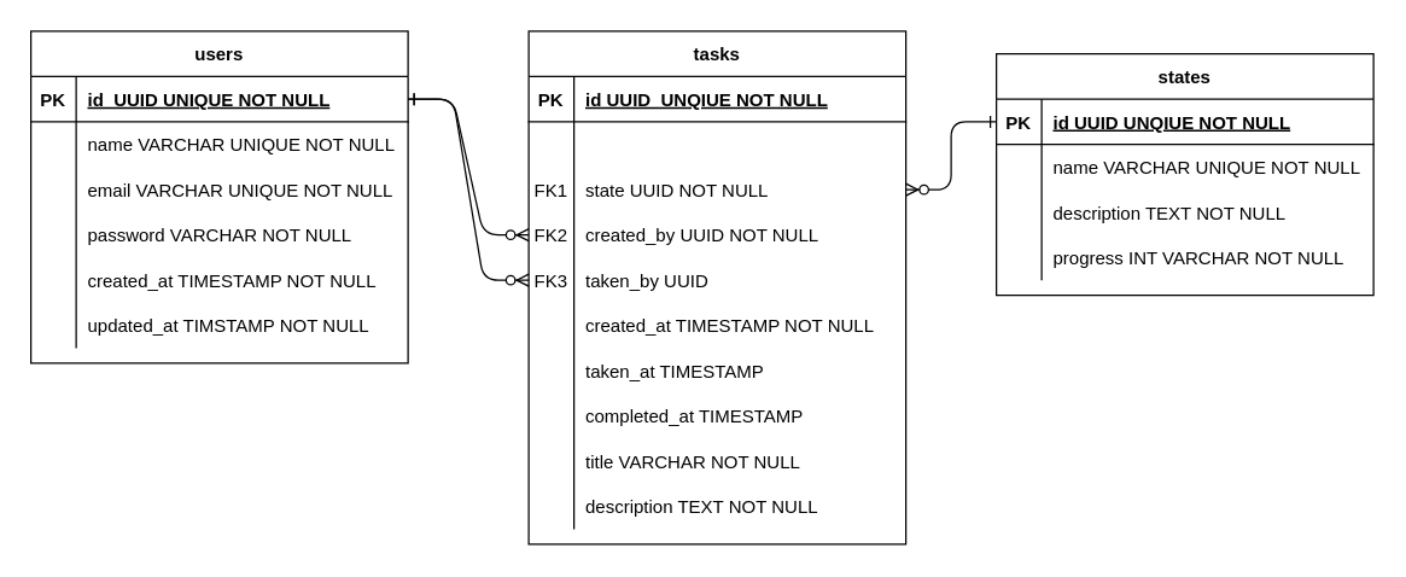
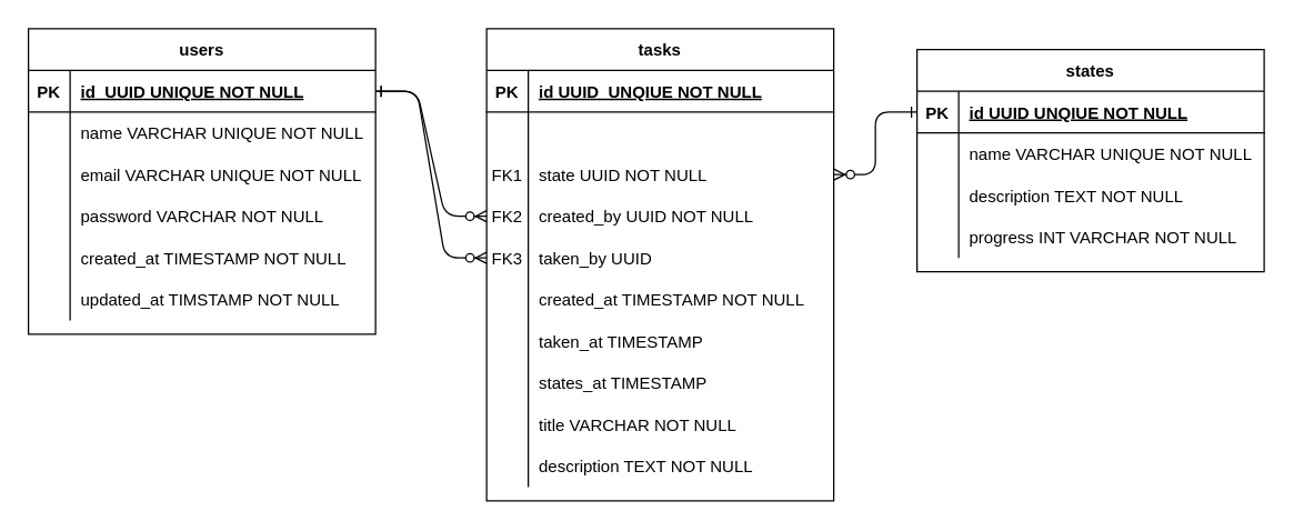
  <mxCell id="0" />
  <mxCell id="1" parent="0" />
  <mxCell id="2" value="" style="edgeStyle=entityRelationEdgeStyle;endArrow=ERzeroToMany;startArrow=ERone;endFill=1;startFill=0;" parent="1" source="47" target="12" edge="1"><mxGeometry width="100" height="100" relative="1" as="geometry"><mxPoint x="240" y="620" as="sourcePoint" /><mxPoint x="340" y="520" as="targetPoint" /></mxGeometry></mxCell>
  <mxCell id="3" value="tasks" style="shape=table;startSize=30;container=1;collapsible=1;childLayout=tableLayout;fixedRows=1;rowLines=0;fontStyle=1;align=center;resizeLast=1;" parent="1" vertex="1"><mxGeometry x="350" y="20" width="250" height="340" as="geometry" /></mxCell>
  <mxCell id="4" value="" style="shape=partialRectangle;collapsible=0;dropTarget=0;pointerEvents=0;fillColor=none;points=[[0,0.5],[1,0.5]];portConstraint=eastwest;top=0;left=0;right=0;bottom=1;" parent="3" vertex="1"><mxGeometry y="30" width="250" height="30" as="geometry" /></mxCell>
  <mxCell id="5" value="PK" style="shape=partialRectangle;overflow=hidden;connectable=0;fillColor=none;top=0;left=0;bottom=0;right=0;fontStyle=1;" parent="4" vertex="1"><mxGeometry width="30" height="30" as="geometry"><mxRectangle width="30" height="30" as="alternateBounds" /></mxGeometry></mxCell>
  <mxCell id="6" value="id UUID  UNQIUE NOT NULL " style="shape=partialRectangle;overflow=hidden;connectable=0;fillColor=none;top=0;left=0;bottom=0;right=0;align=left;spacingLeft=6;fontStyle=5;" parent="4" vertex="1"><mxGeometry x="30" width="220" height="30" as="geometry"><mxRectangle width="220" height="30" as="alternateBounds" /></mxGeometry></mxCell>
  <mxCell id="7" style="shape=partialRectangle;collapsible=0;dropTarget=0;pointerEvents=0;fillColor=none;points=[[0,0.5],[1,0.5]];portConstraint=eastwest;top=0;left=0;right=0;bottom=0;" vertex="1" parent="3"><mxGeometry y="60" width="250" height="30" as="geometry" /></mxCell>
  <mxCell id="8" style="shape=partialRectangle;overflow=hidden;connectable=0;fillColor=none;top=0;left=0;bottom=0;right=0;" vertex="1" parent="7"><mxGeometry width="30" height="30" as="geometry"><mxRectangle width="30" height="30" as="alternateBounds" /></mxGeometry></mxCell>
  <mxCell id="9" style="shape=partialRectangle;collapsible=0;dropTarget=0;pointerEvents=0;fillColor=none;points=[[0,0.5],[1,0.5]];portConstraint=eastwest;top=0;left=0;right=0;bottom=0;" parent="3" vertex="1"><mxGeometry y="90" width="250" height="30" as="geometry" /></mxCell>
  <mxCell id="10" value="FK1" style="shape=partialRectangle;overflow=hidden;connectable=0;fillColor=none;top=0;left=0;bottom=0;right=0;" parent="9" vertex="1"><mxGeometry width="30" height="30" as="geometry"><mxRectangle width="30" height="30" as="alternateBounds" /></mxGeometry></mxCell>
  <mxCell id="11" value="state UUID NOT NULL" style="shape=partialRectangle;overflow=hidden;connectable=0;fillColor=none;top=0;left=0;bottom=0;right=0;align=left;spacingLeft=6;" parent="9" vertex="1"><mxGeometry x="30" width="220" height="30" as="geometry"><mxRectangle width="220" height="30" as="alternateBounds" /></mxGeometry></mxCell>
  <mxCell id="12" value="" style="shape=partialRectangle;collapsible=0;dropTarget=0;pointerEvents=0;fillColor=none;points=[[0,0.5],[1,0.5]];portConstraint=eastwest;top=0;left=0;right=0;bottom=0;" parent="3" vertex="1"><mxGeometry y="120" width="250" height="30" as="geometry" /></mxCell>
  <mxCell id="13" value="FK2" style="shape=partialRectangle;overflow=hidden;connectable=0;fillColor=none;top=0;left=0;bottom=0;right=0;" parent="12" vertex="1"><mxGeometry width="30" height="30" as="geometry"><mxRectangle width="30" height="30" as="alternateBounds" /></mxGeometry></mxCell>
  <mxCell id="14" value="created_by UUID NOT NULL" style="shape=partialRectangle;overflow=hidden;connectable=0;fillColor=none;top=0;left=0;bottom=0;right=0;align=left;spacingLeft=6;" parent="12" vertex="1"><mxGeometry x="30" width="220" height="30" as="geometry"><mxRectangle width="220" height="30" as="alternateBounds" /></mxGeometry></mxCell>
  <mxCell id="15" value="" style="shape=partialRectangle;collapsible=0;dropTarget=0;pointerEvents=0;fillColor=none;points=[[0,0.5],[1,0.5]];portConstraint=eastwest;top=0;left=0;right=0;bottom=0;" parent="3" vertex="1"><mxGeometry y="150" width="250" height="30" as="geometry" /></mxCell>
  <mxCell id="16" value="FK3" style="shape=partialRectangle;overflow=hidden;connectable=0;fillColor=none;top=0;left=0;bottom=0;right=0;" parent="15" vertex="1"><mxGeometry width="30" height="30" as="geometry"><mxRectangle width="30" height="30" as="alternateBounds" /></mxGeometry></mxCell>
  <mxCell id="17" value="taken_by UUID" style="shape=partialRectangle;overflow=hidden;connectable=0;fillColor=none;top=0;left=0;bottom=0;right=0;align=left;spacingLeft=6;" parent="15" vertex="1"><mxGeometry x="30" width="220" height="30" as="geometry"><mxRectangle width="220" height="30" as="alternateBounds" /></mxGeometry></mxCell>
  <mxCell id="18" style="shape=partialRectangle;collapsible=0;dropTarget=0;pointerEvents=0;fillColor=none;points=[[0,0.5],[1,0.5]];portConstraint=eastwest;top=0;left=0;right=0;bottom=0;" parent="3" vertex="1"><mxGeometry y="180" width="250" height="30" as="geometry" /></mxCell>
  <mxCell id="19" style="shape=partialRectangle;overflow=hidden;connectable=0;fillColor=none;top=0;left=0;bottom=0;right=0;" parent="18" vertex="1"><mxGeometry width="30" height="30" as="geometry"><mxRectangle width="30" height="30" as="alternateBounds" /></mxGeometry></mxCell>
  <mxCell id="20" value="created_at TIMESTAMP NOT NULL" style="shape=partialRectangle;overflow=hidden;connectable=0;fillColor=none;top=0;left=0;bottom=0;right=0;align=left;spacingLeft=6;" parent="18" vertex="1"><mxGeometry x="30" width="220" height="30" as="geometry"><mxRectangle width="220" height="30" as="alternateBounds" /></mxGeometry></mxCell>
  <mxCell id="21" style="shape=partialRectangle;collapsible=0;dropTarget=0;pointerEvents=0;fillColor=none;points=[[0,0.5],[1,0.5]];portConstraint=eastwest;top=0;left=0;right=0;bottom=0;" parent="3" vertex="1"><mxGeometry y="210" width="250" height="30" as="geometry" /></mxCell>
  <mxCell id="22" style="shape=partialRectangle;overflow=hidden;connectable=0;fillColor=none;top=0;left=0;bottom=0;right=0;" parent="21" vertex="1"><mxGeometry width="30" height="30" as="geometry"><mxRectangle width="30" height="30" as="alternateBounds" /></mxGeometry></mxCell>
  <mxCell id="23" value="taken_at TIMESTAMP" style="shape=partialRectangle;overflow=hidden;connectable=0;fillColor=none;top=0;left=0;bottom=0;right=0;align=left;spacingLeft=6;" parent="21" vertex="1"><mxGeometry x="30" width="220" height="30" as="geometry"><mxRectangle width="220" height="30" as="alternateBounds" /></mxGeometry></mxCell>
  <mxCell id="24" style="shape=partialRectangle;collapsible=0;dropTarget=0;pointerEvents=0;fillColor=none;points=[[0,0.5],[1,0.5]];portConstraint=eastwest;top=0;left=0;right=0;bottom=0;" parent="3" vertex="1"><mxGeometry y="240" width="250" height="30" as="geometry" /></mxCell>
  <mxCell id="25" style="shape=partialRectangle;overflow=hidden;connectable=0;fillColor=none;top=0;left=0;bottom=0;right=0;" parent="24" vertex="1"><mxGeometry width="30" height="30" as="geometry"><mxRectangle width="30" height="30" as="alternateBounds" /></mxGeometry></mxCell>
- <mxCell id="26" value="completed_at TIMESTAMP" style="shape=partialRectangle;overflow=hidden;connectable=0;fillColor=none;top=0;left=0;bottom=0;right=0;align=left;spacingLeft=6;" parent="24" vertex="1"><mxGeometry x="30" width="220" height="30" as="geometry"><mxRectangle width="220" height="30" as="alternateBounds" /></mxGeometry></mxCell>
+ <mxCell id="26" value="states_at TIMESTAMP" style="shape=partialRectangle;overflow=hidden;connectable=0;fillColor=none;top=0;left=0;bottom=0;right=0;align=left;spacingLeft=6;" parent="24" vertex="1"><mxGeometry x="30" width="220" height="30" as="geometry"><mxRectangle width="220" height="30" as="alternateBounds" /></mxGeometry></mxCell>
  <mxCell id="27" style="shape=partialRectangle;collapsible=0;dropTarget=0;pointerEvents=0;fillColor=none;points=[[0,0.5],[1,0.5]];portConstraint=eastwest;top=0;left=0;right=0;bottom=0;" parent="3" vertex="1"><mxGeometry y="270" width="250" height="30" as="geometry" /></mxCell>
  <mxCell id="28" style="shape=partialRectangle;overflow=hidden;connectable=0;fillColor=none;top=0;left=0;bottom=0;right=0;" parent="27" vertex="1"><mxGeometry width="30" height="30" as="geometry"><mxRectangle width="30" height="30" as="alternateBounds" /></mxGeometry></mxCell>
  <mxCell id="29" value="title VARCHAR NOT NULL" style="shape=partialRectangle;overflow=hidden;connectable=0;fillColor=none;top=0;left=0;bottom=0;right=0;align=left;spacingLeft=6;" parent="27" vertex="1"><mxGeometry x="30" width="220" height="30" as="geometry"><mxRectangle width="220" height="30" as="alternateBounds" /></mxGeometry></mxCell>
  <mxCell id="30" style="shape=partialRectangle;collapsible=0;dropTarget=0;pointerEvents=0;fillColor=none;points=[[0,0.5],[1,0.5]];portConstraint=eastwest;top=0;left=0;right=0;bottom=0;" parent="3" vertex="1"><mxGeometry y="300" width="250" height="30" as="geometry" /></mxCell>
  <mxCell id="31" style="shape=partialRectangle;overflow=hidden;connectable=0;fillColor=none;top=0;left=0;bottom=0;right=0;" parent="30" vertex="1"><mxGeometry width="30" height="30" as="geometry"><mxRectangle width="30" height="30" as="alternateBounds" /></mxGeometry></mxCell>
  <mxCell id="32" value="description TEXT NOT NULL" style="shape=partialRectangle;overflow=hidden;connectable=0;fillColor=none;top=0;left=0;bottom=0;right=0;align=left;spacingLeft=6;" parent="30" vertex="1"><mxGeometry x="30" width="220" height="30" as="geometry"><mxRectangle width="220" height="30" as="alternateBounds" /></mxGeometry></mxCell>
  <mxCell id="33" value="states" style="shape=table;startSize=30;container=1;collapsible=1;childLayout=tableLayout;fixedRows=1;rowLines=0;fontStyle=1;align=center;resizeLast=1;" parent="1" vertex="1"><mxGeometry x="660" y="35" width="250" height="160" as="geometry" /></mxCell>
  <mxCell id="34" value="" style="shape=partialRectangle;collapsible=0;dropTarget=0;pointerEvents=0;fillColor=none;points=[[0,0.5],[1,0.5]];portConstraint=eastwest;top=0;left=0;right=0;bottom=1;" parent="33" vertex="1"><mxGeometry y="30" width="250" height="30" as="geometry" /></mxCell>
  <mxCell id="35" value="PK" style="shape=partialRectangle;overflow=hidden;connectable=0;fillColor=none;top=0;left=0;bottom=0;right=0;fontStyle=1;" parent="34" vertex="1"><mxGeometry width="30" height="30" as="geometry"><mxRectangle width="30" height="30" as="alternateBounds" /></mxGeometry></mxCell>
  <mxCell id="36" value="id UUID UNQIUE NOT NULL " style="shape=partialRectangle;overflow=hidden;connectable=0;fillColor=none;top=0;left=0;bottom=0;right=0;align=left;spacingLeft=6;fontStyle=5;" parent="34" vertex="1"><mxGeometry x="30" width="220" height="30" as="geometry"><mxRectangle width="220" height="30" as="alternateBounds" /></mxGeometry></mxCell>
  <mxCell id="37" value="" style="shape=partialRectangle;collapsible=0;dropTarget=0;pointerEvents=0;fillColor=none;points=[[0,0.5],[1,0.5]];portConstraint=eastwest;top=0;left=0;right=0;bottom=0;" parent="33" vertex="1"><mxGeometry y="60" width="250" height="30" as="geometry" /></mxCell>
  <mxCell id="38" value="" style="shape=partialRectangle;overflow=hidden;connectable=0;fillColor=none;top=0;left=0;bottom=0;right=0;" parent="37" vertex="1"><mxGeometry width="30" height="30" as="geometry"><mxRectangle width="30" height="30" as="alternateBounds" /></mxGeometry></mxCell>
  <mxCell id="39" value="name VARCHAR UNIQUE NOT NULL" style="shape=partialRectangle;overflow=hidden;connectable=0;fillColor=none;top=0;left=0;bottom=0;right=0;align=left;spacingLeft=6;" parent="37" vertex="1"><mxGeometry x="30" width="220" height="30" as="geometry"><mxRectangle width="220" height="30" as="alternateBounds" /></mxGeometry></mxCell>
  <mxCell id="40" value="" style="shape=partialRectangle;collapsible=0;dropTarget=0;pointerEvents=0;fillColor=none;points=[[0,0.5],[1,0.5]];portConstraint=eastwest;top=0;left=0;right=0;bottom=0;" parent="33" vertex="1"><mxGeometry y="90" width="250" height="30" as="geometry" /></mxCell>
  <mxCell id="41" value="" style="shape=partialRectangle;overflow=hidden;connectable=0;fillColor=none;top=0;left=0;bottom=0;right=0;" parent="40" vertex="1"><mxGeometry width="30" height="30" as="geometry"><mxRectangle width="30" height="30" as="alternateBounds" /></mxGeometry></mxCell>
  <mxCell id="42" value="description TEXT NOT NULL" style="shape=partialRectangle;overflow=hidden;connectable=0;fillColor=none;top=0;left=0;bottom=0;right=0;align=left;spacingLeft=6;" parent="40" vertex="1"><mxGeometry x="30" width="220" height="30" as="geometry"><mxRectangle width="220" height="30" as="alternateBounds" /></mxGeometry></mxCell>
  <mxCell id="43" style="shape=partialRectangle;collapsible=0;dropTarget=0;pointerEvents=0;fillColor=none;points=[[0,0.5],[1,0.5]];portConstraint=eastwest;top=0;left=0;right=0;bottom=0;" parent="33" vertex="1"><mxGeometry y="120" width="250" height="30" as="geometry" /></mxCell>
  <mxCell id="44" style="shape=partialRectangle;overflow=hidden;connectable=0;fillColor=none;top=0;left=0;bottom=0;right=0;" parent="43" vertex="1"><mxGeometry width="30" height="30" as="geometry"><mxRectangle width="30" height="30" as="alternateBounds" /></mxGeometry></mxCell>
  <mxCell id="45" value="progress INT VARCHAR NOT NULL" style="shape=partialRectangle;overflow=hidden;connectable=0;fillColor=none;top=0;left=0;bottom=0;right=0;align=left;spacingLeft=6;" parent="43" vertex="1"><mxGeometry x="30" width="220" height="30" as="geometry"><mxRectangle width="220" height="30" as="alternateBounds" /></mxGeometry></mxCell>
  <mxCell id="46" value="users" style="shape=table;startSize=30;container=1;collapsible=1;childLayout=tableLayout;fixedRows=1;rowLines=0;fontStyle=1;align=center;resizeLast=1;" parent="1" vertex="1"><mxGeometry x="20" y="20" width="250" height="220" as="geometry" /></mxCell>
  <mxCell id="47" value="" style="shape=partialRectangle;collapsible=0;dropTarget=0;pointerEvents=0;fillColor=none;points=[[0,0.5],[1,0.5]];portConstraint=eastwest;top=0;left=0;right=0;bottom=1;" parent="46" vertex="1"><mxGeometry y="30" width="250" height="30" as="geometry" /></mxCell>
  <mxCell id="48" value="PK" style="shape=partialRectangle;overflow=hidden;connectable=0;fillColor=none;top=0;left=0;bottom=0;right=0;fontStyle=1;" parent="47" vertex="1"><mxGeometry width="30" height="30" as="geometry"><mxRectangle width="30" height="30" as="alternateBounds" /></mxGeometry></mxCell>
  <mxCell id="49" value="id  UUID UNIQUE NOT NULL " style="shape=partialRectangle;overflow=hidden;connectable=0;fillColor=none;top=0;left=0;bottom=0;right=0;align=left;spacingLeft=6;fontStyle=5;" parent="47" vertex="1"><mxGeometry x="30" width="220" height="30" as="geometry"><mxRectangle width="220" height="30" as="alternateBounds" /></mxGeometry></mxCell>
  <mxCell id="50" value="" style="shape=partialRectangle;collapsible=0;dropTarget=0;pointerEvents=0;fillColor=none;points=[[0,0.5],[1,0.5]];portConstraint=eastwest;top=0;left=0;right=0;bottom=0;" parent="46" vertex="1"><mxGeometry y="60" width="250" height="30" as="geometry" /></mxCell>
  <mxCell id="51" value="" style="shape=partialRectangle;overflow=hidden;connectable=0;fillColor=none;top=0;left=0;bottom=0;right=0;" parent="50" vertex="1"><mxGeometry width="30" height="30" as="geometry"><mxRectangle width="30" height="30" as="alternateBounds" /></mxGeometry></mxCell>
  <mxCell id="52" value="name VARCHAR UNIQUE NOT NULL" style="shape=partialRectangle;overflow=hidden;connectable=0;fillColor=none;top=0;left=0;bottom=0;right=0;align=left;spacingLeft=6;" parent="50" vertex="1"><mxGeometry x="30" width="220" height="30" as="geometry"><mxRectangle width="220" height="30" as="alternateBounds" /></mxGeometry></mxCell>
  <mxCell id="53" style="shape=partialRectangle;collapsible=0;dropTarget=0;pointerEvents=0;fillColor=none;points=[[0,0.5],[1,0.5]];portConstraint=eastwest;top=0;left=0;right=0;bottom=0;" parent="46" vertex="1"><mxGeometry y="90" width="250" height="30" as="geometry" /></mxCell>
  <mxCell id="54" style="shape=partialRectangle;overflow=hidden;connectable=0;fillColor=none;top=0;left=0;bottom=0;right=0;" parent="53" vertex="1"><mxGeometry width="30" height="30" as="geometry"><mxRectangle width="30" height="30" as="alternateBounds" /></mxGeometry></mxCell>
  <mxCell id="55" value="email VARCHAR UNIQUE NOT NULL" style="shape=partialRectangle;overflow=hidden;connectable=0;fillColor=none;top=0;left=0;bottom=0;right=0;align=left;spacingLeft=6;" parent="53" vertex="1"><mxGeometry x="30" width="220" height="30" as="geometry"><mxRectangle width="220" height="30" as="alternateBounds" /></mxGeometry></mxCell>
  <mxCell id="56" style="shape=partialRectangle;collapsible=0;dropTarget=0;pointerEvents=0;fillColor=none;points=[[0,0.5],[1,0.5]];portConstraint=eastwest;top=0;left=0;right=0;bottom=0;" parent="46" vertex="1"><mxGeometry y="120" width="250" height="30" as="geometry" /></mxCell>
  <mxCell id="57" style="shape=partialRectangle;overflow=hidden;connectable=0;fillColor=none;top=0;left=0;bottom=0;right=0;" parent="56" vertex="1"><mxGeometry width="30" height="30" as="geometry"><mxRectangle width="30" height="30" as="alternateBounds" /></mxGeometry></mxCell>
  <mxCell id="58" value="password VARCHAR NOT NULL" style="shape=partialRectangle;overflow=hidden;connectable=0;fillColor=none;top=0;left=0;bottom=0;right=0;align=left;spacingLeft=6;" parent="56" vertex="1"><mxGeometry x="30" width="220" height="30" as="geometry"><mxRectangle width="220" height="30" as="alternateBounds" /></mxGeometry></mxCell>
  <mxCell id="59" style="shape=partialRectangle;collapsible=0;dropTarget=0;pointerEvents=0;fillColor=none;points=[[0,0.5],[1,0.5]];portConstraint=eastwest;top=0;left=0;right=0;bottom=0;" parent="46" vertex="1"><mxGeometry y="150" width="250" height="30" as="geometry" /></mxCell>
  <mxCell id="60" style="shape=partialRectangle;overflow=hidden;connectable=0;fillColor=none;top=0;left=0;bottom=0;right=0;" parent="59" vertex="1"><mxGeometry width="30" height="30" as="geometry"><mxRectangle width="30" height="30" as="alternateBounds" /></mxGeometry></mxCell>
  <mxCell id="61" value="created_at TIMESTAMP NOT NULL" style="shape=partialRectangle;overflow=hidden;connectable=0;fillColor=none;top=0;left=0;bottom=0;right=0;align=left;spacingLeft=6;" parent="59" vertex="1"><mxGeometry x="30" width="220" height="30" as="geometry"><mxRectangle width="220" height="30" as="alternateBounds" /></mxGeometry></mxCell>
  <mxCell id="62" style="shape=partialRectangle;collapsible=0;dropTarget=0;pointerEvents=0;fillColor=none;points=[[0,0.5],[1,0.5]];portConstraint=eastwest;top=0;left=0;right=0;bottom=0;" parent="46" vertex="1"><mxGeometry y="180" width="250" height="30" as="geometry" /></mxCell>
  <mxCell id="63" style="shape=partialRectangle;overflow=hidden;connectable=0;fillColor=none;top=0;left=0;bottom=0;right=0;" parent="62" vertex="1"><mxGeometry width="30" height="30" as="geometry"><mxRectangle width="30" height="30" as="alternateBounds" /></mxGeometry></mxCell>
  <mxCell id="64" value="updated_at TIMSTAMP NOT NULL" style="shape=partialRectangle;overflow=hidden;connectable=0;fillColor=none;top=0;left=0;bottom=0;right=0;align=left;spacingLeft=6;" parent="62" vertex="1"><mxGeometry x="30" width="220" height="30" as="geometry"><mxRectangle width="220" height="30" as="alternateBounds" /></mxGeometry></mxCell>
  <mxCell id="65" value="" style="edgeStyle=entityRelationEdgeStyle;endArrow=ERzeroToMany;startArrow=ERone;endFill=1;startFill=0;exitX=1;exitY=0.5;exitDx=0;exitDy=0;entryX=0;entryY=0.5;entryDx=0;entryDy=0;" parent="1" source="47" target="15" edge="1"><mxGeometry width="100" height="100" relative="1" as="geometry"><mxPoint x="280" y="75" as="sourcePoint" /><mxPoint x="360" y="105" as="targetPoint" /></mxGeometry></mxCell>
  <mxCell id="66" value="" style="edgeStyle=entityRelationEdgeStyle;endArrow=ERzeroToMany;startArrow=ERone;endFill=1;startFill=0;exitX=0;exitY=0.5;exitDx=0;exitDy=0;entryX=1;entryY=0.5;entryDx=0;entryDy=0;" parent="1" source="34" target="9" edge="1"><mxGeometry width="100" height="100" relative="1" as="geometry"><mxPoint x="730" y="75" as="sourcePoint" /><mxPoint x="810" y="165" as="targetPoint" /></mxGeometry></mxCell>
